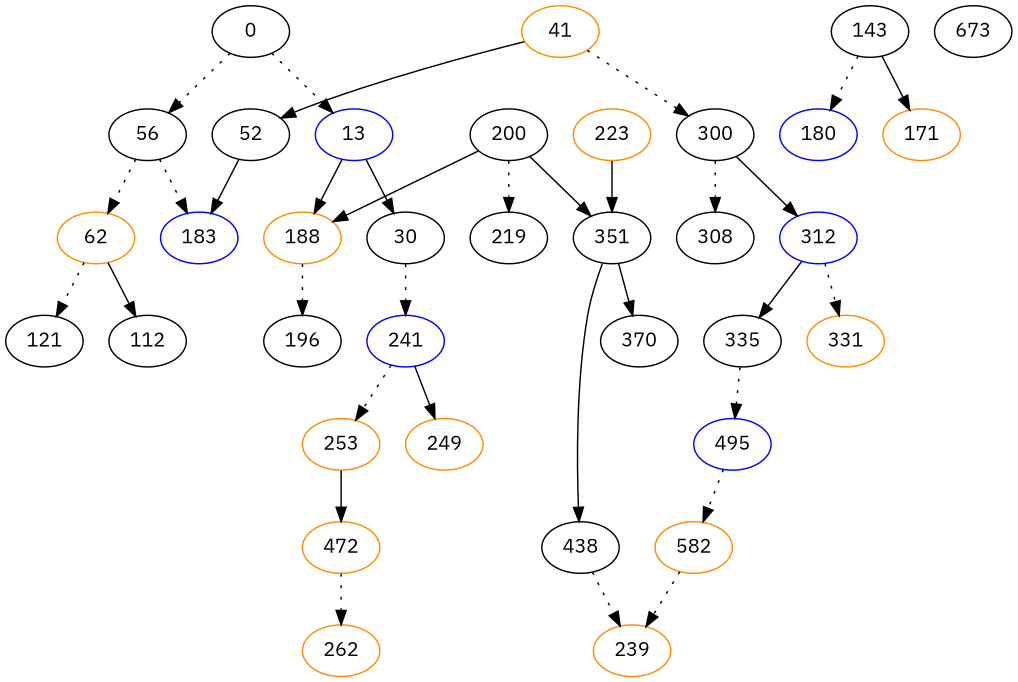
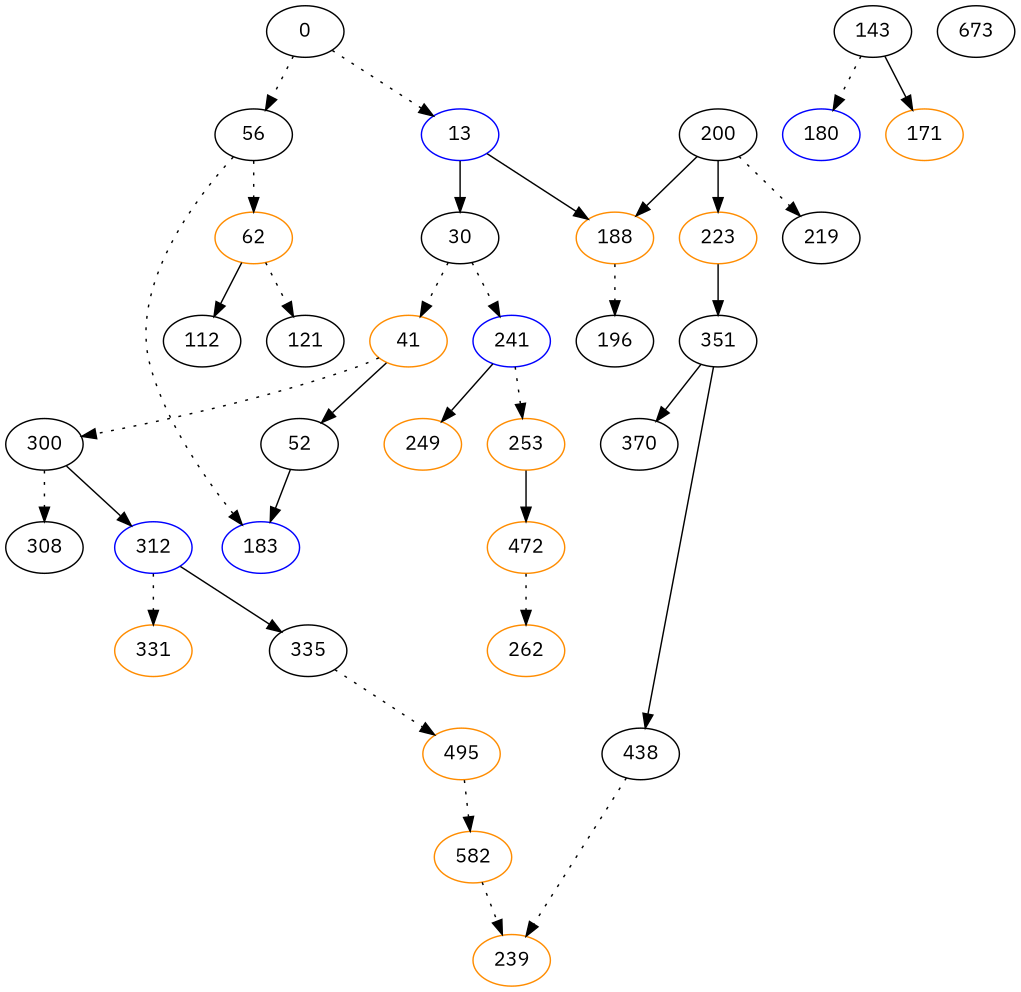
  strict digraph {
    fontname="IBM Plex Sans"
    node [color=black fillcolor=white fontname="IBM Plex Sans" style=filled]
    edge [fontname="IBM Plex Sans" style=dotted]
    183 [color=blue]
    56
    62 [color=darkorange]
    121
    112
    52
    262 [color=darkorange]
    300
    308
    312 [color=blue]
    335
    331 [color=darkorange]
    351
    438
    370
    239 [color=darkorange]
    13 [color=blue]
    188 [color=darkorange]
    30
    196
    241 [color=blue]
    41 [color=darkorange]
    180 [color=blue]
    143
    171 [color=darkorange]
    200
    223 [color=darkorange]
    219
    673
-   495 [color=blue]
+   495 [color=darkorange]
    582 [color=darkorange]
    0
    472 [color=darkorange]
    253 [color=darkorange]
    249 [color=darkorange]
    56 -> 183
    56 -> 62
    62 -> 121
    62 -> 112 [style=solid]
    52 -> 183 [style=solid]
    300 -> 308
    300 -> 312 [style=solid]
    312 -> 335 [style=solid]
    312 -> 331
    335 -> 495
    351 -> 438 [style=solid]
    351 -> 370 [style=solid]
    438 -> 239
    13 -> 188 [style=solid]
    13 -> 30 [style=solid]
    188 -> 196
    30 -> 241
+   30 -> 41
    241 -> 253
    241 -> 249 [style=solid]
    41 -> 52 [style=solid]
    41 -> 300
    143 -> 180
    143 -> 171 [style=solid]
    200 -> 188 [style=solid]
-   200 -> 351 [style=solid]
+   200 -> 223 [style=solid]
    200 -> 219
    223 -> 351 [style=solid]
    495 -> 582
    582 -> 239
    0 -> 56
    0 -> 13
    472 -> 262
    253 -> 472 [style=solid]
  }
